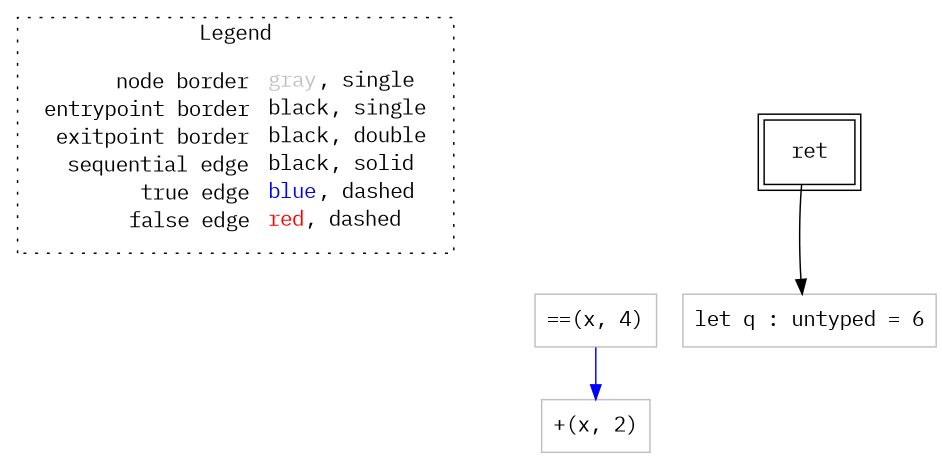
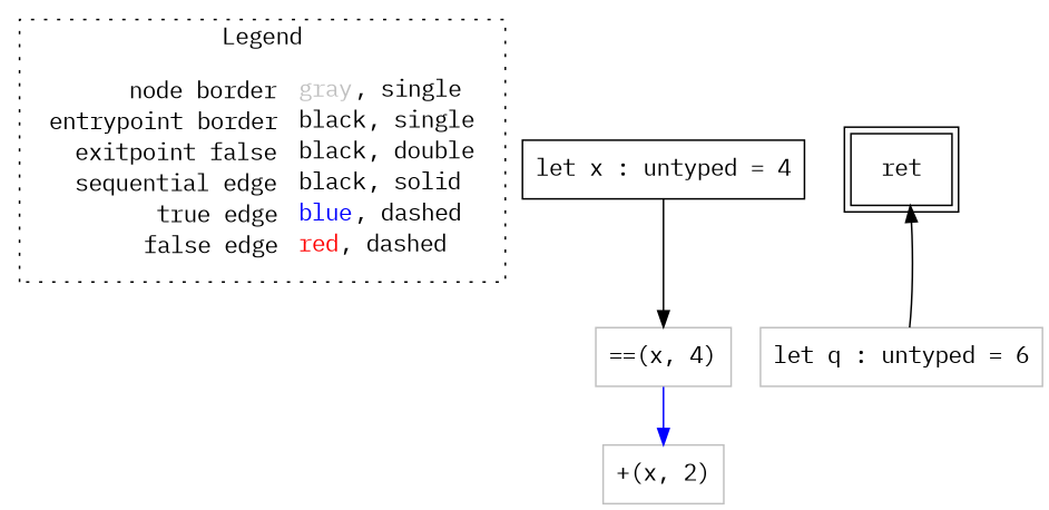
  digraph {
    fontname="IBM Plex Mono"
    node [fontname="IBM Plex Mono" shape=rect color=gray]
    edge [color=black fontname="IBM Plex Mono"]
-   n1 [label=<<table border="0" cellpadding="2" cellspacing="0" cellborder="0"><tr><td align="right">node border&nbsp;</td><td align="left"><font color="gray">gray</font>, single</td></tr><tr><td align="right">entrypoint border&nbsp;</td><td align="left"><font color="black">black</font>, single</td></tr><tr><td align="right">exitpoint border&nbsp;</td><td align="left"><font color="black">black</font>, double</td></tr><tr><td align="right">sequential edge&nbsp;</td><td align="left"><font color="black">black</font>, solid</td></tr><tr><td align="right">true edge&nbsp;</td><td align="left"><font color="blue">blue</font>, dashed</td></tr><tr><td align="right">false edge&nbsp;</td><td align="left"><font color="red">red</font>, dashed</td></tr></table>> shape=plaintext color=""]
+   n1 [label=<<table border="0" cellpadding="2" cellspacing="0" cellborder="0"><tr><td align="right">node border&nbsp;</td><td align="left"><font color="gray">gray</font>, single</td></tr><tr><td align="right">entrypoint border&nbsp;</td><td align="left"><font color="black">black</font>, single</td></tr><tr><td align="right">exitpoint false&nbsp;</td><td align="left"><font color="black">black</font>, double</td></tr><tr><td align="right">sequential edge&nbsp;</td><td align="left"><font color="black">black</font>, solid</td></tr><tr><td align="right">true edge&nbsp;</td><td align="left"><font color="blue">blue</font>, dashed</td></tr><tr><td align="right">false edge&nbsp;</td><td align="left"><font color="red">red</font>, dashed</td></tr></table>> shape=plaintext color=""]
+   n2 [color=black label=<let x : untyped = 4>]
    n3 [label=<==(x, 4)>]
    n4 [label=<+(x, 2)>]
    n5 [color=black label=<ret> peripheries=2]
    n6 [label=<let q : untyped = 6>]
    subgraph cluster_1 {
      label=Legend
      style=dotted
      n1
    }
+   n2 -> n3
    n3 -> n4 [color=blue style=solid]
-   n5 -> n6
+   n6 -> n5
  }
